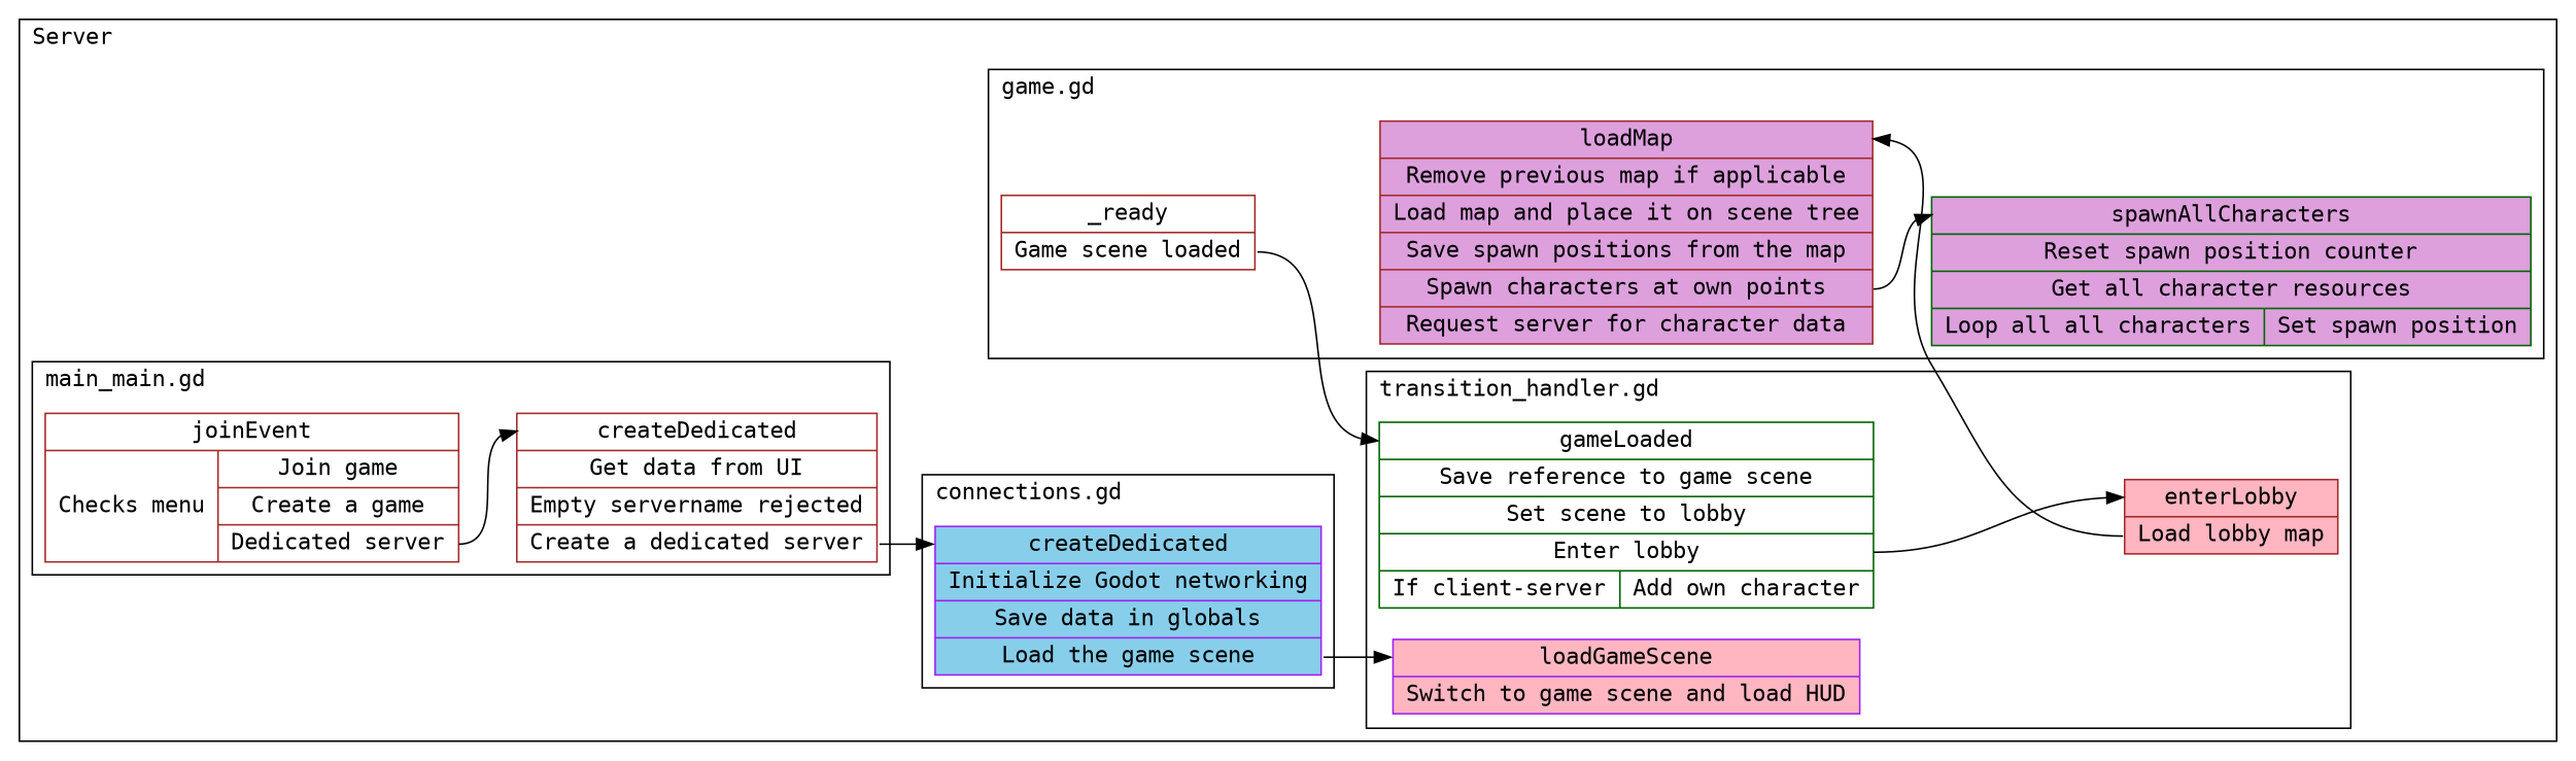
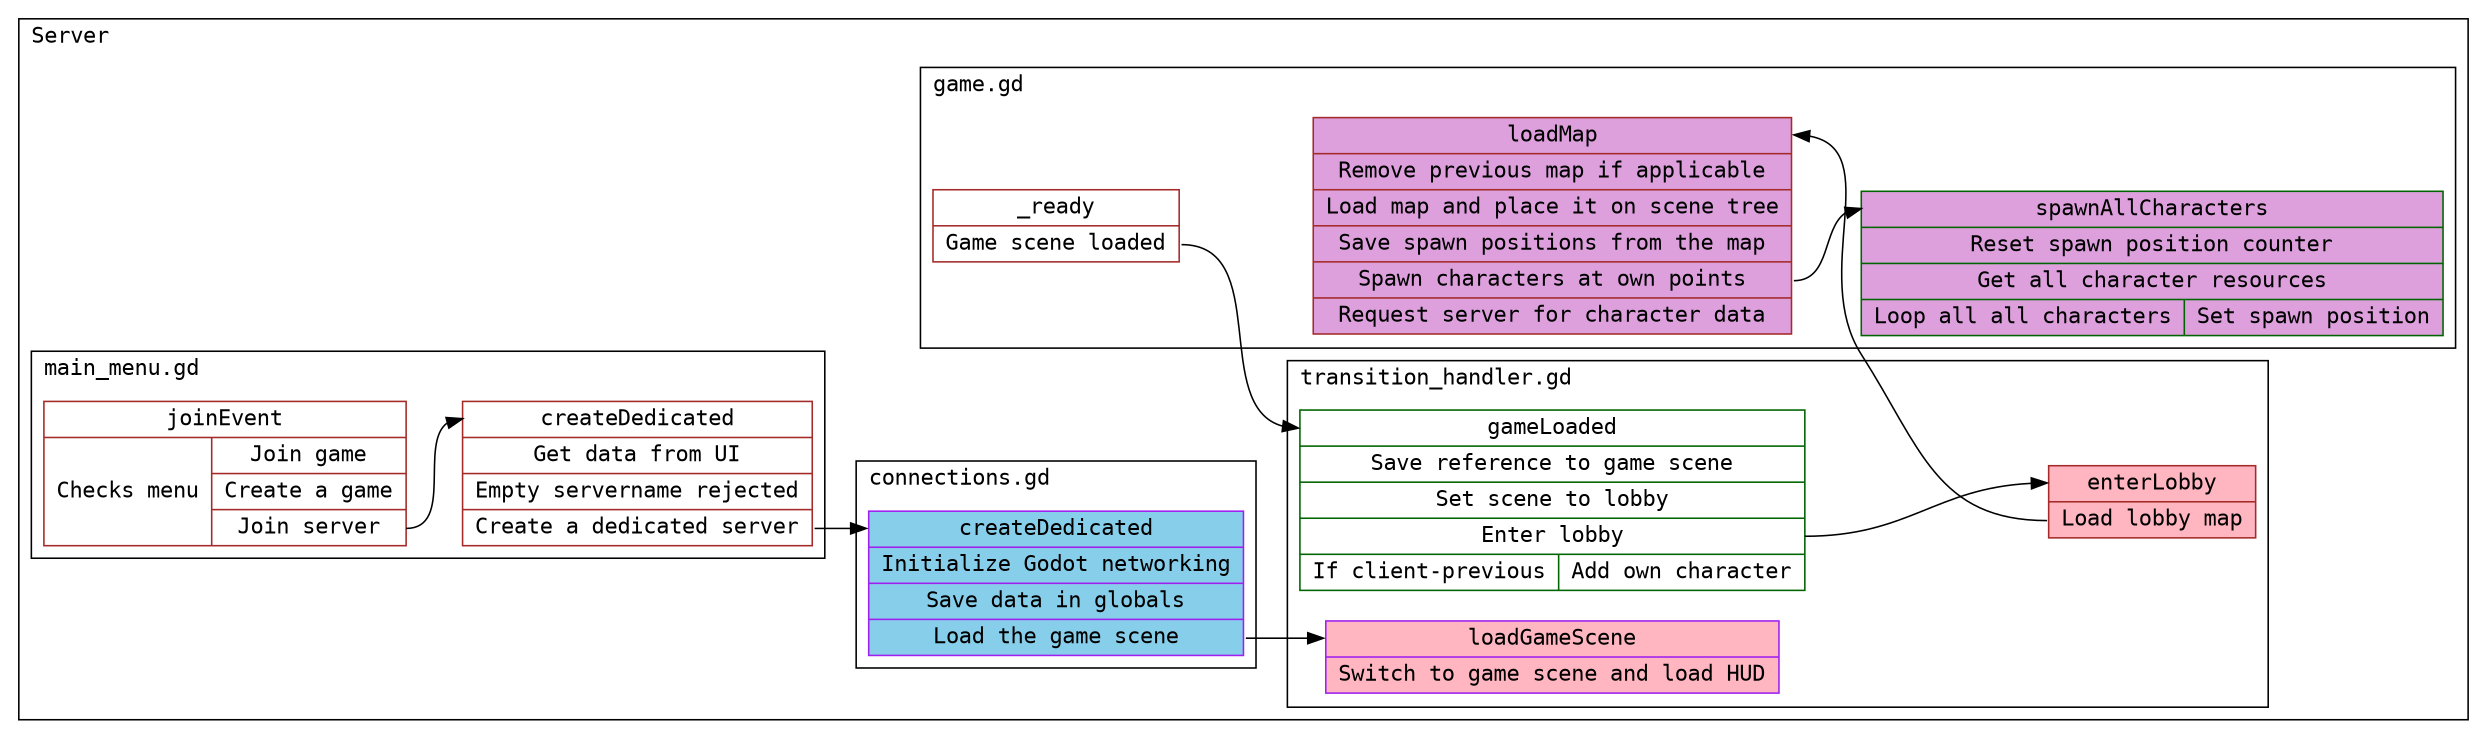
  digraph {
    fontname="DejaVu Sans Mono"
    rankdir=LR
    node [color=brown fillcolor=white fontname="DejaVu Sans Mono" shape=record style=filled]
    edge [fontname="DejaVu Sans Mono" headport=begin tailport=f0]
    n1 [label="<begin>_ready | <f0> Game scene loaded "]
    n2 [fillcolor=plum label="<begin>loadMap | {<f0> Remove previous map if applicable } | <f1> Load map and place it on scene tree  | <f2> Save spawn positions from the map  | <f3> Spawn characters at own points  | <f4> Request server for character data "]
    n3 [color=darkgreen fillcolor=plum label="<begin>spawnAllCharacters | <f0> Reset spawn position counter  | <f1> Get all character resources  | {<f2> Loop all all characters  |  { <f3> Set spawn position  } }"]
    n4 [label="<begin>createDedicated | <f0> Get data from UI  | {<f1> Empty servername rejected } | <f2> Create a dedicated server "]
-   n5 [label="<begin>joinEvent | {<f0> Checks menu  |  { <f1> Join game  | <f2> Create a game  | <f3> Dedicated server  } }"]
+   n5 [label="<begin>joinEvent | {<f0> Checks menu  |  { <f1> Join game  | <f2> Create a game  | <f3> Join server  } }"]
    n6 [color=purple fillcolor=skyblue label="<begin>createDedicated | <f0> Initialize Godot networking  | <f1> Save data in globals  | <f2> Load the game scene "]
-   n7 [color=darkgreen label="<begin>gameLoaded | <f0> Save reference to game scene  | <f1> Set scene to lobby  | <f2> Enter lobby  | {<f3> If client-server  |  { <f4> Add own character  } }"]
+   n7 [color=darkgreen label="<begin>gameLoaded | <f0> Save reference to game scene  | <f1> Set scene to lobby  | <f2> Enter lobby  | {<f3> If client-previous  |  { <f4> Add own character  } }"]
    n8 [color=purple fillcolor=lightpink label="<begin>loadGameScene | <f0> Switch to game scene and load HUD "]
    n9 [fillcolor=lightpink label="<begin>enterLobby | <f0> Load lobby map "]
    subgraph cluster_1 {
      label=Server
      labeljust=l
      subgraph cluster_2 {
        label="game.gd"
        labeljust=l
        n1
        n2
        n3
      }
      subgraph cluster_3 {
-       label="main_main.gd"
+       label="main_menu.gd"
        labeljust=l
        n4
        n5
      }
      subgraph cluster_4 {
        label="connections.gd"
        labeljust=l
        n6
      }
      subgraph cluster_5 {
        label="transition_handler.gd"
        labeljust=l
        n7
        n8
        n9
      }
    }
    subgraph cluster_6 {
      label="Client 1"
      labeljust=l
    }
    subgraph cluster_7 {
      label="Client 2"
      labeljust=l
    }
    n1 -> n2 [style=invis]
    n1 -> n7
    n2 -> n3 [tailport=f3]
    n4 -> n6 [tailport=f2]
    n5 -> n4 [tailport=f3]
    n6 -> n8 [tailport=f2]
    n7 -> n9 [tailport=f2]
    n9 -> n2
  }
